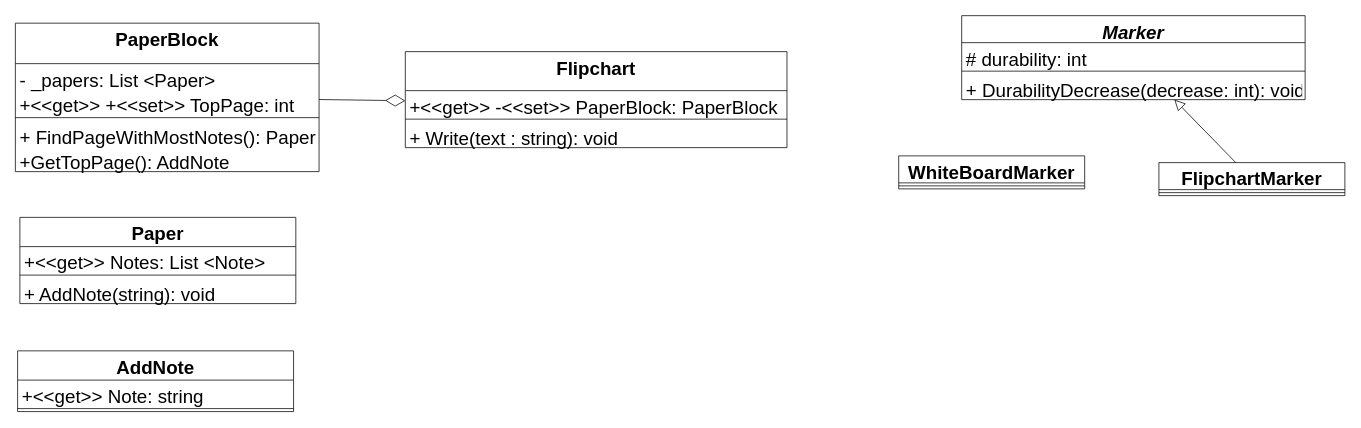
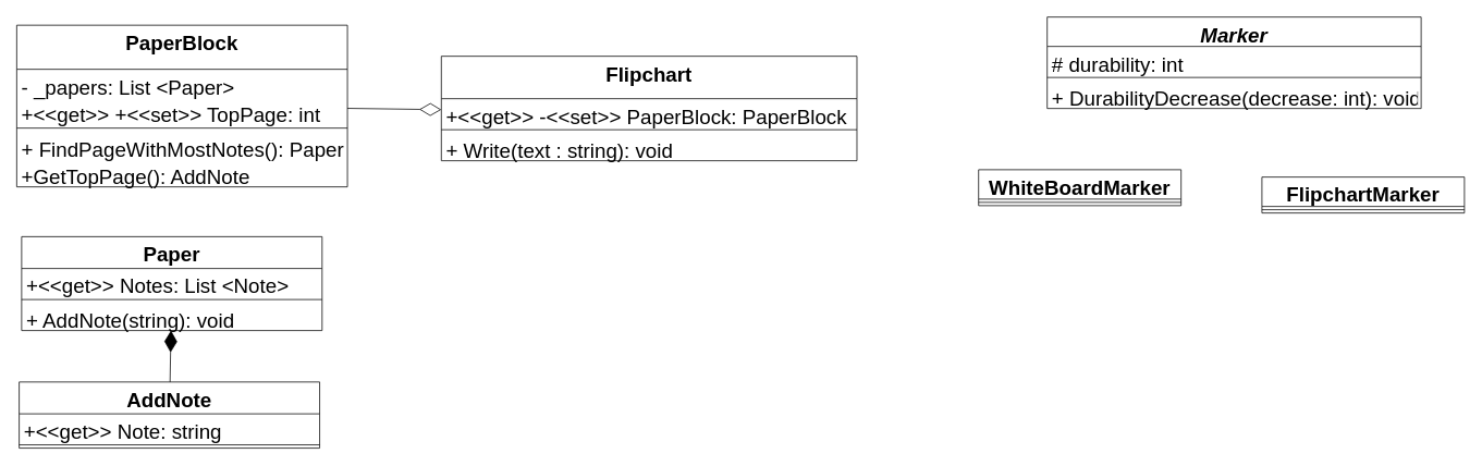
  <mxCell id="0" />
  <mxCell id="1" parent="0" />
  <mxCell id="2" value="Flipchart" style="swimlane;fontStyle=1;align=center;verticalAlign=top;childLayout=stackLayout;horizontal=1;startSize=52;horizontalStack=0;resizeParent=1;resizeParentMax=0;resizeLast=0;collapsible=1;marginBottom=0;fontSize=25;" vertex="1" parent="1"><mxGeometry x="540" y="68" width="509" height="128" as="geometry" /></mxCell>
  <mxCell id="3" value="+&lt;&lt;get&gt;&gt; -&lt;&lt;set&gt;&gt; PaperBlock: PaperBlock" style="text;strokeColor=none;fillColor=none;align=left;verticalAlign=top;spacingLeft=4;spacingRight=4;overflow=hidden;rotatable=0;points=[[0,0.5],[1,0.5]];portConstraint=eastwest;fontSize=25;" vertex="1" parent="2"><mxGeometry y="52" width="509" height="34" as="geometry" /></mxCell>
  <mxCell id="4" value="" style="line;strokeWidth=1;fillColor=none;align=left;verticalAlign=middle;spacingTop=-1;spacingLeft=3;spacingRight=3;rotatable=0;labelPosition=right;points=[];portConstraint=eastwest;fontSize=25;" vertex="1" parent="2"><mxGeometry y="86" width="509" height="8" as="geometry" /></mxCell>
  <mxCell id="5" value="+ Write(text : string): void" style="text;strokeColor=none;fillColor=none;align=left;verticalAlign=top;spacingLeft=4;spacingRight=4;overflow=hidden;rotatable=0;points=[[0,0.5],[1,0.5]];portConstraint=eastwest;fontSize=25;" vertex="1" parent="2"><mxGeometry y="94" width="509" height="34" as="geometry" /></mxCell>
  <mxCell id="6" value="PaperBlock" style="swimlane;fontStyle=1;align=center;verticalAlign=top;childLayout=stackLayout;horizontal=1;startSize=54;horizontalStack=0;resizeParent=1;resizeParentMax=0;resizeLast=0;collapsible=1;marginBottom=0;fontSize=25;" vertex="1" parent="1"><mxGeometry x="20" y="30" width="405" height="198" as="geometry" /></mxCell>
  <mxCell id="7" value="- _papers: List &lt;Paper&gt;" style="text;strokeColor=none;fillColor=none;align=left;verticalAlign=top;spacingLeft=4;spacingRight=4;overflow=hidden;rotatable=0;points=[[0,0.5],[1,0.5]];portConstraint=eastwest;fontSize=25;" vertex="1" parent="6"><mxGeometry y="54" width="405" height="34" as="geometry" /></mxCell>
  <mxCell id="8" value="+&lt;&lt;get&gt;&gt; +&lt;&lt;set&gt;&gt; TopPage: int" style="text;strokeColor=none;fillColor=none;align=left;verticalAlign=top;spacingLeft=4;spacingRight=4;overflow=hidden;rotatable=0;points=[[0,0.5],[1,0.5]];portConstraint=eastwest;fontSize=25;" vertex="1" parent="6"><mxGeometry y="88" width="405" height="34" as="geometry" /></mxCell>
  <mxCell id="9" value="" style="line;strokeWidth=1;fillColor=none;align=left;verticalAlign=middle;spacingTop=-1;spacingLeft=3;spacingRight=3;rotatable=0;labelPosition=right;points=[];portConstraint=eastwest;fontSize=25;" vertex="1" parent="6"><mxGeometry y="122" width="405" height="8" as="geometry" /></mxCell>
  <mxCell id="10" value="+ FindPageWithMostNotes(): Paper" style="text;strokeColor=none;fillColor=none;align=left;verticalAlign=top;spacingLeft=4;spacingRight=4;overflow=hidden;rotatable=0;points=[[0,0.5],[1,0.5]];portConstraint=eastwest;fontSize=25;" vertex="1" parent="6"><mxGeometry y="130" width="405" height="34" as="geometry" /></mxCell>
  <mxCell id="11" value="+GetTopPage(): AddNote" style="text;strokeColor=none;fillColor=none;align=left;verticalAlign=top;spacingLeft=4;spacingRight=4;overflow=hidden;rotatable=0;points=[[0,0.5],[1,0.5]];portConstraint=eastwest;fontSize=25;" vertex="1" parent="6"><mxGeometry y="164" width="405" height="34" as="geometry" /></mxCell>
  <mxCell id="12" value="Marker" style="swimlane;fontStyle=3;align=center;verticalAlign=top;childLayout=stackLayout;horizontal=1;startSize=36;horizontalStack=0;resizeParent=1;resizeParentMax=0;resizeLast=0;collapsible=1;marginBottom=0;fontSize=25;" vertex="1" parent="1"><mxGeometry x="1282" y="20" width="458" height="112" as="geometry" /></mxCell>
  <mxCell id="13" value="# durability: int" style="text;strokeColor=none;fillColor=none;align=left;verticalAlign=top;spacingLeft=4;spacingRight=4;overflow=hidden;rotatable=0;points=[[0,0.5],[1,0.5]];portConstraint=eastwest;fontSize=25;" vertex="1" parent="12"><mxGeometry y="36" width="458" height="34" as="geometry" /></mxCell>
  <mxCell id="14" value="" style="line;strokeWidth=1;fillColor=none;align=left;verticalAlign=middle;spacingTop=-1;spacingLeft=3;spacingRight=3;rotatable=0;labelPosition=right;points=[];portConstraint=eastwest;fontSize=25;" vertex="1" parent="12"><mxGeometry y="70" width="458" height="8" as="geometry" /></mxCell>
  <mxCell id="15" value="+ DurabilityDecrease(decrease: int): void" style="text;strokeColor=none;fillColor=none;align=left;verticalAlign=top;spacingLeft=4;spacingRight=4;overflow=hidden;rotatable=0;points=[[0,0.5],[1,0.5]];portConstraint=eastwest;fontSize=25;" vertex="1" parent="12"><mxGeometry y="78" width="458" height="34" as="geometry" /></mxCell>
  <mxCell id="16" value="WhiteBoardMarker" style="swimlane;fontStyle=1;align=center;verticalAlign=top;childLayout=stackLayout;horizontal=1;startSize=36;horizontalStack=0;resizeParent=1;resizeParentMax=0;resizeLast=0;collapsible=1;marginBottom=0;fontSize=25;" vertex="1" parent="1"><mxGeometry x="1198" y="207" width="248" height="44" as="geometry" /></mxCell>
  <mxCell id="17" value="" style="line;strokeWidth=1;fillColor=none;align=left;verticalAlign=middle;spacingTop=-1;spacingLeft=3;spacingRight=3;rotatable=0;labelPosition=right;points=[];portConstraint=eastwest;fontSize=25;" vertex="1" parent="16"><mxGeometry y="36" width="248" height="8" as="geometry" /></mxCell>
  <mxCell id="18" value="FlipchartMarker" style="swimlane;fontStyle=1;align=center;verticalAlign=top;childLayout=stackLayout;horizontal=1;startSize=36;horizontalStack=0;resizeParent=1;resizeParentMax=0;resizeLast=0;collapsible=1;marginBottom=0;fontSize=25;" vertex="1" parent="1"><mxGeometry x="1545" y="216" width="248" height="44" as="geometry" /></mxCell>
  <mxCell id="19" value="" style="line;strokeWidth=1;fillColor=none;align=left;verticalAlign=middle;spacingTop=-1;spacingLeft=3;spacingRight=3;rotatable=0;labelPosition=right;points=[];portConstraint=eastwest;fontSize=25;" vertex="1" parent="18"><mxGeometry y="36" width="248" height="8" as="geometry" /></mxCell>
- <mxCell id="20" value="" style="edgeStyle=none;html=1;endSize=12;endArrow=block;endFill=0;rounded=0;fontSize=25;" edge="1" parent="1" source="18" target="12"><mxGeometry width="160" relative="1" as="geometry"><mxPoint x="1195" y="44" as="sourcePoint" /><mxPoint x="1195" y="-55" as="targetPoint" /></mxGeometry></mxCell>
  <mxCell id="21" value="Paper" style="swimlane;fontStyle=1;align=center;verticalAlign=top;childLayout=stackLayout;horizontal=1;startSize=39;horizontalStack=0;resizeParent=1;resizeParentMax=0;resizeLast=0;collapsible=1;marginBottom=0;fontSize=25;" vertex="1" parent="1"><mxGeometry x="26" y="289" width="368" height="115" as="geometry" /></mxCell>
  <mxCell id="22" value="+&lt;&lt;get&gt;&gt; Notes: List &lt;Note&gt;" style="text;strokeColor=none;fillColor=none;align=left;verticalAlign=top;spacingLeft=4;spacingRight=4;overflow=hidden;rotatable=0;points=[[0,0.5],[1,0.5]];portConstraint=eastwest;fontSize=25;" vertex="1" parent="21"><mxGeometry y="39" width="368" height="34" as="geometry" /></mxCell>
  <mxCell id="23" value="" style="line;strokeWidth=1;fillColor=none;align=left;verticalAlign=middle;spacingTop=-1;spacingLeft=3;spacingRight=3;rotatable=0;labelPosition=right;points=[];portConstraint=eastwest;fontSize=25;" vertex="1" parent="21"><mxGeometry y="73" width="368" height="8" as="geometry" /></mxCell>
  <mxCell id="24" value="+ AddNote(string): void" style="text;strokeColor=none;fillColor=none;align=left;verticalAlign=top;spacingLeft=4;spacingRight=4;overflow=hidden;rotatable=0;points=[[0,0.5],[1,0.5]];portConstraint=eastwest;fontSize=25;" vertex="1" parent="21"><mxGeometry y="81" width="368" height="34" as="geometry" /></mxCell>
  <mxCell id="25" value="" style="endArrow=diamondThin;endFill=0;endSize=24;html=1;rounded=0;fontSize=25;" edge="1" parent="1" source="6" target="3"><mxGeometry width="160" relative="1" as="geometry"><mxPoint x="619" y="365" as="sourcePoint" /><mxPoint x="619" y="297" as="targetPoint" /></mxGeometry></mxCell>
  <mxCell id="26" value="AddNote" style="swimlane;fontStyle=1;align=center;verticalAlign=top;childLayout=stackLayout;horizontal=1;startSize=39;horizontalStack=0;resizeParent=1;resizeParentMax=0;resizeLast=0;collapsible=1;marginBottom=0;fontSize=25;" vertex="1" parent="1"><mxGeometry x="23" y="467" width="368" height="81" as="geometry" /></mxCell>
  <mxCell id="27" value="+&lt;&lt;get&gt;&gt; Note: string " style="text;strokeColor=none;fillColor=none;align=left;verticalAlign=top;spacingLeft=4;spacingRight=4;overflow=hidden;rotatable=0;points=[[0,0.5],[1,0.5]];portConstraint=eastwest;fontSize=25;" vertex="1" parent="26"><mxGeometry y="39" width="368" height="34" as="geometry" /></mxCell>
  <mxCell id="28" value="" style="line;strokeWidth=1;fillColor=none;align=left;verticalAlign=middle;spacingTop=-1;spacingLeft=3;spacingRight=3;rotatable=0;labelPosition=right;points=[];portConstraint=eastwest;fontSize=25;" vertex="1" parent="26"><mxGeometry y="73" width="368" height="8" as="geometry" /></mxCell>
+ <mxCell id="29" value="" style="endArrow=diamondThin;endFill=1;endSize=24;html=1;rounded=0;fontSize=25;" edge="1" parent="1" source="26" target="21"><mxGeometry width="160" relative="1" as="geometry"><mxPoint x="619" y="386" as="sourcePoint" /><mxPoint x="619" y="276" as="targetPoint" /></mxGeometry></mxCell>
